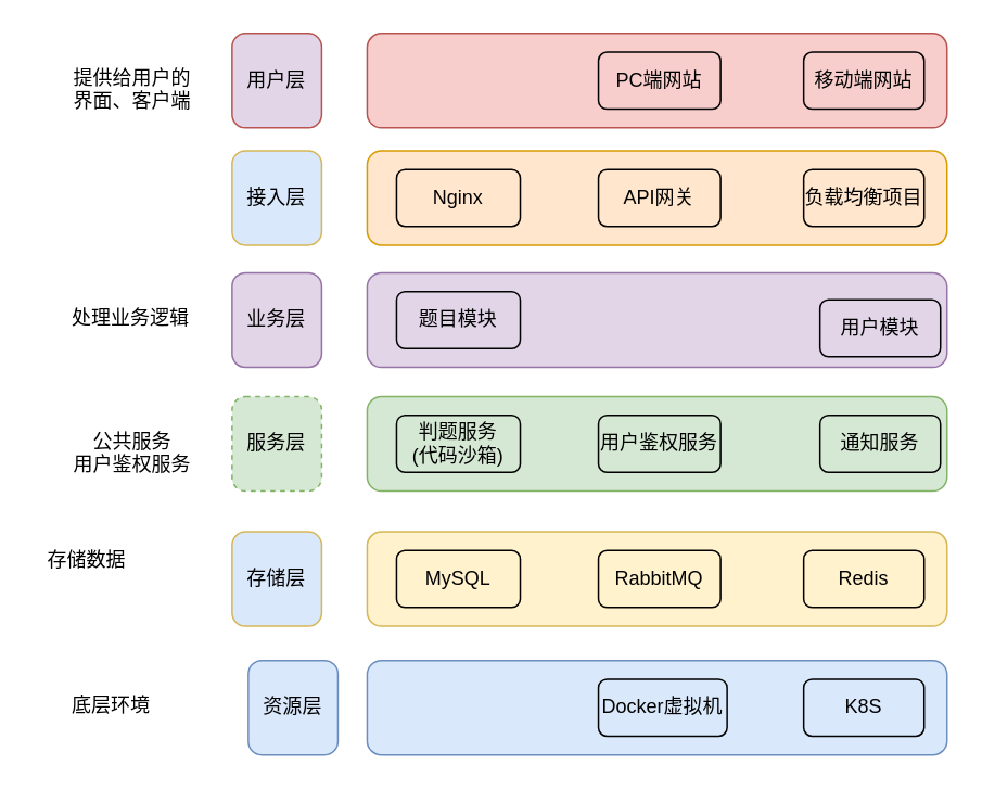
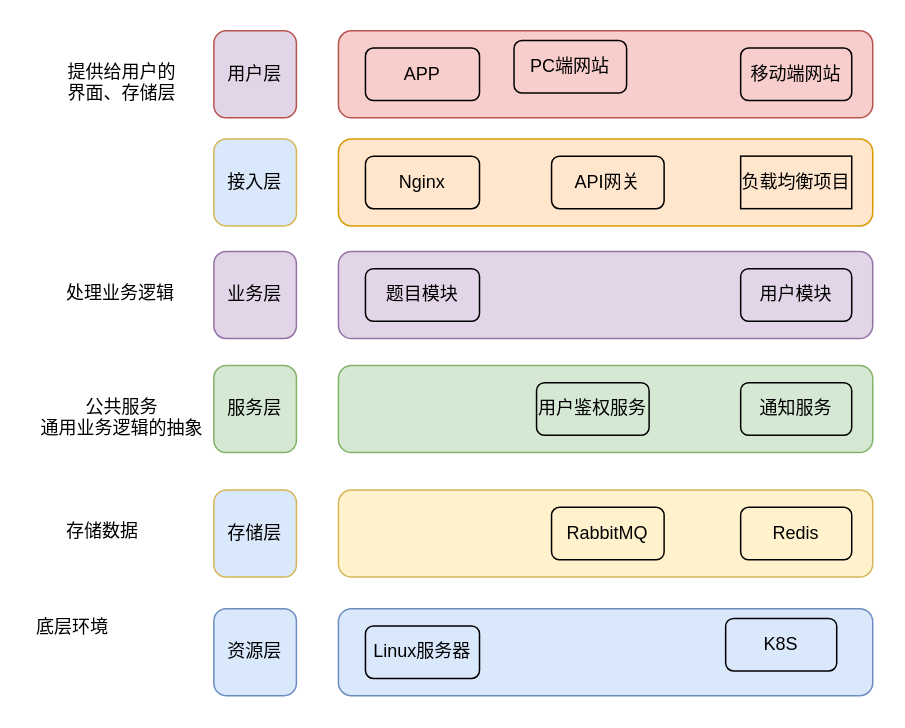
  <mxCell id="0" />
  <mxCell id="1" parent="0" />
  <mxCell id="2" value="用户层" style="rounded=1;whiteSpace=wrap;html=1;fillColor=#e1d5e7;strokeColor=#b85450;" vertex="1" parent="1"><mxGeometry x="142" y="20" width="55" height="58" as="geometry" /></mxCell>
  <mxCell id="3" value="" style="rounded=1;whiteSpace=wrap;html=1;fillColor=#f8cecc;strokeColor=#b85450;" vertex="1" parent="1"><mxGeometry x="225" y="20" width="356" height="58" as="geometry" /></mxCell>
- <mxCell id="5" value="PC端网站" style="rounded=1;whiteSpace=wrap;html=1;fillColor=none;" vertex="1" parent="1"><mxGeometry x="367" y="31.5" width="75" height="35" as="geometry" /></mxCell>
+ <mxCell id="4" value="APP" style="rounded=1;whiteSpace=wrap;html=1;fillColor=none;" vertex="1" parent="1"><mxGeometry x="243" y="31.5" width="76" height="35" as="geometry" /></mxCell>
+ <mxCell id="5" value="PC端网站" style="rounded=1;whiteSpace=wrap;html=1;fillColor=none;" vertex="1" parent="1"><mxGeometry x="342" y="26.5" width="75" height="35" as="geometry" /></mxCell>
  <mxCell id="6" value="移动端网站" style="rounded=1;whiteSpace=wrap;html=1;fillColor=none;" vertex="1" parent="1"><mxGeometry x="493" y="31.5" width="74" height="35" as="geometry" /></mxCell>
- <mxCell id="7" value="提供给用户的&#10;界面、客户端&#10;" style="text;whiteSpace=wrap;" vertex="1" parent="1"><mxGeometry x="42.998" y="33.997" width="100" height="36" as="geometry" /></mxCell>
+ <mxCell id="7" value="提供给用户的&#10;界面、存储层&#10;" style="text;whiteSpace=wrap;" vertex="1" parent="1"><mxGeometry x="42.998" y="33.997" width="100" height="36" as="geometry" /></mxCell>
  <mxCell id="8" value="接入层" style="rounded=1;whiteSpace=wrap;html=1;fillColor=#dae8fc;strokeColor=#d6b656;" vertex="1" parent="1"><mxGeometry x="142" y="92" width="55" height="58" as="geometry" /></mxCell>
  <mxCell id="9" value="" style="rounded=1;whiteSpace=wrap;html=1;fillColor=#ffe6cc;strokeColor=#d79b00;" vertex="1" parent="1"><mxGeometry x="225" y="92" width="356" height="58" as="geometry" /></mxCell>
  <mxCell id="10" value="Nginx" style="rounded=1;whiteSpace=wrap;html=1;fillColor=none;" vertex="1" parent="1"><mxGeometry x="243" y="103.5" width="76" height="35" as="geometry" /></mxCell>
  <mxCell id="11" value="API网关" style="rounded=1;whiteSpace=wrap;html=1;fillColor=none;" vertex="1" parent="1"><mxGeometry x="367" y="103.5" width="75" height="35" as="geometry" /></mxCell>
- <mxCell id="12" value="负载均衡项目" style="rounded=1;whiteSpace=wrap;html=1;fillColor=none;" vertex="1" parent="1"><mxGeometry x="493" y="103.5" width="74" height="35" as="geometry" /></mxCell>
+ <mxCell id="12" value="负载均衡项目" style="whiteSpace=wrap;html=1;fillColor=none;rounded=0;" vertex="1" parent="1"><mxGeometry x="493" y="103.5" width="74" height="35" as="geometry" /></mxCell>
  <mxCell id="13" value="业务层" style="rounded=1;whiteSpace=wrap;html=1;fillColor=#e1d5e7;strokeColor=#9673a6;" vertex="1" parent="1"><mxGeometry x="142" y="167" width="55" height="58" as="geometry" /></mxCell>
  <mxCell id="14" value="" style="rounded=1;whiteSpace=wrap;html=1;fillColor=#e1d5e7;strokeColor=#9673a6;" vertex="1" parent="1"><mxGeometry x="225" y="167" width="356" height="58" as="geometry" /></mxCell>
  <mxCell id="15" value="题目模块" style="rounded=1;whiteSpace=wrap;html=1;fillColor=none;" vertex="1" parent="1"><mxGeometry x="243" y="178.5" width="76" height="35" as="geometry" /></mxCell>
- <mxCell id="16" value="用户模块" style="rounded=1;whiteSpace=wrap;html=1;fillColor=none;" vertex="1" parent="1"><mxGeometry x="503" y="183.5" width="74" height="35" as="geometry" /></mxCell>
+ <mxCell id="16" value="用户模块" style="rounded=1;whiteSpace=wrap;html=1;fillColor=none;" vertex="1" parent="1"><mxGeometry x="493" y="178.5" width="74" height="35" as="geometry" /></mxCell>
  <mxCell id="17" value="处理业务逻辑" style="text;whiteSpace=wrap;" vertex="1" parent="1"><mxGeometry x="41.998" y="180.997" width="100" height="36" as="geometry" /></mxCell>
- <mxCell id="18" value="服务层" style="rounded=1;whiteSpace=wrap;html=1;fillColor=#d5e8d4;strokeColor=#82b366;dashed=1;" vertex="1" parent="1"><mxGeometry x="142" y="243" width="55" height="58" as="geometry" /></mxCell>
+ <mxCell id="18" value="服务层" style="rounded=1;whiteSpace=wrap;html=1;fillColor=#d5e8d4;strokeColor=#82b366;" vertex="1" parent="1"><mxGeometry x="142" y="243" width="55" height="58" as="geometry" /></mxCell>
  <mxCell id="19" value="" style="rounded=1;whiteSpace=wrap;html=1;fillColor=#d5e8d4;strokeColor=#82b366;" vertex="1" parent="1"><mxGeometry x="225" y="243" width="356" height="58" as="geometry" /></mxCell>
- <mxCell id="20" value="判题服务&lt;div&gt;(代码沙箱)&lt;br&gt;&lt;/div&gt;" style="rounded=1;whiteSpace=wrap;html=1;fillColor=none;" vertex="1" parent="1"><mxGeometry x="243" y="254.5" width="76" height="35" as="geometry" /></mxCell>
- <mxCell id="21" value="用户鉴权服务" style="rounded=1;whiteSpace=wrap;html=1;fillColor=none;" vertex="1" parent="1"><mxGeometry x="367" y="254.5" width="75" height="35" as="geometry" /></mxCell>
- <mxCell id="22" value="通知服务" style="rounded=1;whiteSpace=wrap;html=1;fillColor=none;" vertex="1" parent="1"><mxGeometry x="503" y="254.5" width="74" height="35" as="geometry" /></mxCell>
- <mxCell id="23" value="公共服务&#10;用户鉴权服务&#10;" style="text;whiteSpace=wrap;align=center;" vertex="1" parent="1"><mxGeometry x="20" y="257" width="122" height="36" as="geometry" /></mxCell>
+ <mxCell id="21" value="用户鉴权服务" style="rounded=1;whiteSpace=wrap;html=1;fillColor=none;" vertex="1" parent="1"><mxGeometry x="357" y="254.5" width="75" height="35" as="geometry" /></mxCell>
+ <mxCell id="22" value="通知服务" style="rounded=1;whiteSpace=wrap;html=1;fillColor=none;" vertex="1" parent="1"><mxGeometry x="493" y="254.5" width="74" height="35" as="geometry" /></mxCell>
+ <mxCell id="23" value="公共服务&#10;通用业务逻辑的抽象&#10;" style="text;whiteSpace=wrap;align=center;" vertex="1" parent="1"><mxGeometry x="20" y="257" width="122" height="36" as="geometry" /></mxCell>
  <mxCell id="24" value="存储层" style="rounded=1;whiteSpace=wrap;html=1;fillColor=#dae8fc;strokeColor=#d6b656;" vertex="1" parent="1"><mxGeometry x="142" y="326" width="55" height="58" as="geometry" /></mxCell>
  <mxCell id="25" value="" style="rounded=1;whiteSpace=wrap;html=1;fillColor=#fff2cc;strokeColor=#d6b656;" vertex="1" parent="1"><mxGeometry x="225" y="326" width="356" height="58" as="geometry" /></mxCell>
- <mxCell id="26" value="MySQL" style="rounded=1;whiteSpace=wrap;html=1;fillColor=none;" vertex="1" parent="1"><mxGeometry x="243" y="337.5" width="76" height="35" as="geometry" /></mxCell>
  <mxCell id="27" value="RabbitMQ" style="rounded=1;whiteSpace=wrap;html=1;fillColor=none;" vertex="1" parent="1"><mxGeometry x="367" y="337.5" width="75" height="35" as="geometry" /></mxCell>
  <mxCell id="28" value="Redis" style="rounded=1;whiteSpace=wrap;html=1;fillColor=none;" vertex="1" parent="1"><mxGeometry x="493" y="337.5" width="74" height="35" as="geometry" /></mxCell>
- <mxCell id="29" value="存储数据" style="text;whiteSpace=wrap;" vertex="1" parent="1"><mxGeometry x="26.998" y="329.997" width="100" height="36" as="geometry" /></mxCell>
- <mxCell id="30" value="资源层" style="rounded=1;whiteSpace=wrap;html=1;fillColor=#dae8fc;strokeColor=#6c8ebf;" vertex="1" parent="1"><mxGeometry x="152" y="405" width="55" height="58" as="geometry" /></mxCell>
+ <mxCell id="29" value="存储数据" style="text;whiteSpace=wrap;" vertex="1" parent="1"><mxGeometry x="41.998" y="339.997" width="100" height="36" as="geometry" /></mxCell>
+ <mxCell id="30" value="资源层" style="rounded=1;whiteSpace=wrap;html=1;fillColor=#dae8fc;strokeColor=#6c8ebf;" vertex="1" parent="1"><mxGeometry x="142" y="405" width="55" height="58" as="geometry" /></mxCell>
  <mxCell id="31" value="" style="rounded=1;whiteSpace=wrap;html=1;fillColor=#dae8fc;strokeColor=#6c8ebf;" vertex="1" parent="1"><mxGeometry x="225" y="405" width="356" height="58" as="geometry" /></mxCell>
- <mxCell id="33" value="Docker虚拟机" style="rounded=1;whiteSpace=wrap;html=1;fillColor=none;" vertex="1" parent="1"><mxGeometry x="367" y="416.5" width="79" height="35" as="geometry" /></mxCell>
- <mxCell id="34" value="K8S" style="rounded=1;whiteSpace=wrap;html=1;fillColor=none;" vertex="1" parent="1"><mxGeometry x="493" y="416.5" width="74" height="35" as="geometry" /></mxCell>
- <mxCell id="35" value="底层环境" style="text;whiteSpace=wrap;" vertex="1" parent="1"><mxGeometry x="41.998" y="418.997" width="100" height="36" as="geometry" /></mxCell>
+ <mxCell id="32" value="Linux服务器" style="rounded=1;whiteSpace=wrap;html=1;fillColor=none;" vertex="1" parent="1"><mxGeometry x="243" y="416.5" width="76" height="35" as="geometry" /></mxCell>
+ <mxCell id="34" value="K8S" style="rounded=1;whiteSpace=wrap;html=1;fillColor=none;" vertex="1" parent="1"><mxGeometry x="483" y="411.5" width="74" height="35" as="geometry" /></mxCell>
+ <mxCell id="35" value="底层环境" style="text;whiteSpace=wrap;" vertex="1" parent="1"><mxGeometry x="21.998" y="403.997" width="100" height="36" as="geometry" /></mxCell>
